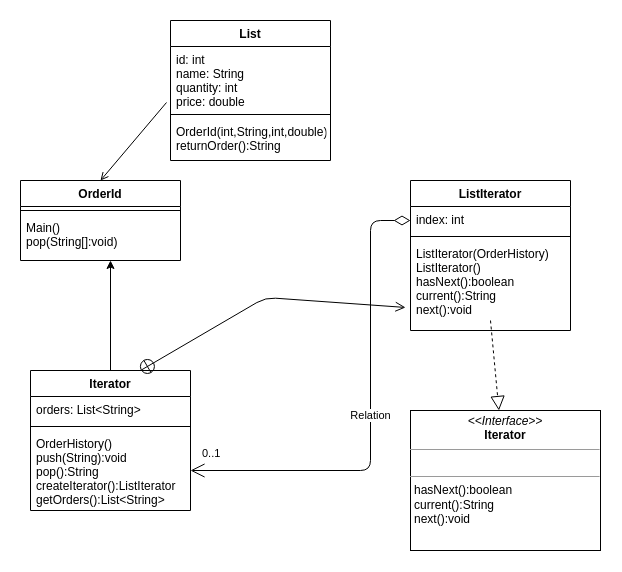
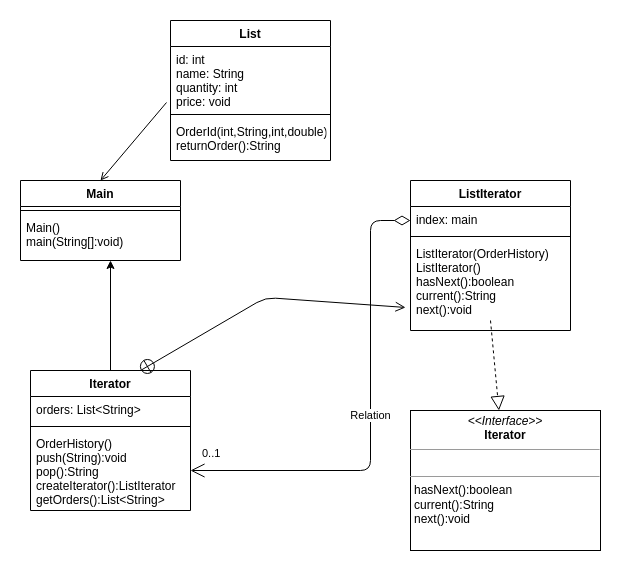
  <mxCell id="0" />
  <mxCell id="1" parent="0" />
  <mxCell id="2" value="&lt;p style=&quot;margin: 0px ; margin-top: 4px ; text-align: center&quot;&gt;&lt;i&gt;&amp;lt;&amp;lt;Interface&amp;gt;&amp;gt;&lt;/i&gt;&lt;br&gt;&lt;b&gt;Iterator&lt;/b&gt;&lt;/p&gt;&lt;hr size=&quot;1&quot;&gt;&lt;p style=&quot;margin: 0px ; margin-left: 4px&quot;&gt;&lt;br&gt;&lt;/p&gt;&lt;hr size=&quot;1&quot;&gt;&lt;p style=&quot;margin: 0px ; margin-left: 4px&quot;&gt;hasNext():boolean&lt;/p&gt;&lt;p style=&quot;margin: 0px ; margin-left: 4px&quot;&gt;current():String&lt;/p&gt;&lt;p style=&quot;margin: 0px ; margin-left: 4px&quot;&gt;next():void&lt;/p&gt;" style="verticalAlign=top;align=left;overflow=fill;fontSize=12;fontFamily=Helvetica;html=1;" vertex="1" parent="1"><mxGeometry x="410" y="410" width="190" height="140" as="geometry" /></mxCell>
- <mxCell id="3" value="OrderId" style="swimlane;fontStyle=1;align=center;verticalAlign=top;childLayout=stackLayout;horizontal=1;startSize=26;horizontalStack=0;resizeParent=1;resizeParentMax=0;resizeLast=0;collapsible=1;marginBottom=0;" vertex="1" parent="1"><mxGeometry x="20" y="180" width="160" height="80" as="geometry" /></mxCell>
+ <mxCell id="3" value="Main" style="swimlane;fontStyle=1;align=center;verticalAlign=top;childLayout=stackLayout;horizontal=1;startSize=26;horizontalStack=0;resizeParent=1;resizeParentMax=0;resizeLast=0;collapsible=1;marginBottom=0;" vertex="1" parent="1"><mxGeometry x="20" y="180" width="160" height="80" as="geometry" /></mxCell>
  <mxCell id="4" value="" style="line;strokeWidth=1;fillColor=none;align=left;verticalAlign=middle;spacingTop=-1;spacingLeft=3;spacingRight=3;rotatable=0;labelPosition=right;points=[];portConstraint=eastwest;" vertex="1" parent="3"><mxGeometry y="26" width="160" height="8" as="geometry" /></mxCell>
- <mxCell id="5" value="Main()&#10;pop(String[]:void)" style="text;strokeColor=none;fillColor=none;align=left;verticalAlign=top;spacingLeft=4;spacingRight=4;overflow=hidden;rotatable=0;points=[[0,0.5],[1,0.5]];portConstraint=eastwest;" vertex="1" parent="3"><mxGeometry y="34" width="160" height="46" as="geometry" /></mxCell>
+ <mxCell id="5" value="Main()&#10;main(String[]:void)" style="text;strokeColor=none;fillColor=none;align=left;verticalAlign=top;spacingLeft=4;spacingRight=4;overflow=hidden;rotatable=0;points=[[0,0.5],[1,0.5]];portConstraint=eastwest;" vertex="1" parent="3"><mxGeometry y="34" width="160" height="46" as="geometry" /></mxCell>
  <mxCell id="6" value="List" style="swimlane;fontStyle=1;align=center;verticalAlign=top;childLayout=stackLayout;horizontal=1;startSize=26;horizontalStack=0;resizeParent=1;resizeParentMax=0;resizeLast=0;collapsible=1;marginBottom=0;" vertex="1" parent="1"><mxGeometry x="170" y="20" width="160" height="140" as="geometry" /></mxCell>
- <mxCell id="7" value="id: int&#10;name: String&#10;quantity: int&#10;price: double" style="text;strokeColor=none;fillColor=none;align=left;verticalAlign=top;spacingLeft=4;spacingRight=4;overflow=hidden;rotatable=0;points=[[0,0.5],[1,0.5]];portConstraint=eastwest;" vertex="1" parent="6"><mxGeometry y="26" width="160" height="64" as="geometry" /></mxCell>
+ <mxCell id="7" value="id: int&#10;name: String&#10;quantity: int&#10;price: void" style="text;strokeColor=none;fillColor=none;align=left;verticalAlign=top;spacingLeft=4;spacingRight=4;overflow=hidden;rotatable=0;points=[[0,0.5],[1,0.5]];portConstraint=eastwest;" vertex="1" parent="6"><mxGeometry y="26" width="160" height="64" as="geometry" /></mxCell>
  <mxCell id="8" value="" style="line;strokeWidth=1;fillColor=none;align=left;verticalAlign=middle;spacingTop=-1;spacingLeft=3;spacingRight=3;rotatable=0;labelPosition=right;points=[];portConstraint=eastwest;" vertex="1" parent="6"><mxGeometry y="90" width="160" height="8" as="geometry" /></mxCell>
  <mxCell id="9" value="OrderId(int,String,int,double)&#10;returnOrder():String" style="text;strokeColor=none;fillColor=none;align=left;verticalAlign=top;spacingLeft=4;spacingRight=4;overflow=hidden;rotatable=0;points=[[0,0.5],[1,0.5]];portConstraint=eastwest;" vertex="1" parent="6"><mxGeometry y="98" width="160" height="42" as="geometry" /></mxCell>
  <mxCell id="10" value="Iterator" style="swimlane;fontStyle=1;align=center;verticalAlign=top;childLayout=stackLayout;horizontal=1;startSize=26;horizontalStack=0;resizeParent=1;resizeParentMax=0;resizeLast=0;collapsible=1;marginBottom=0;" vertex="1" parent="1"><mxGeometry x="30" y="370" width="160" height="140" as="geometry" /></mxCell>
  <mxCell id="11" value="" style="endArrow=open;startArrow=circlePlus;endFill=0;startFill=0;endSize=8;html=1;entryX=-0.031;entryY=0.744;entryDx=0;entryDy=0;entryPerimeter=0;" edge="1" parent="10" target="20"><mxGeometry width="160" relative="1" as="geometry"><mxPoint x="110" as="sourcePoint" /><mxPoint x="270" as="targetPoint" /><Array as="points"><mxPoint x="235" y="-73" /></Array></mxGeometry></mxCell>
  <mxCell id="12" value="orders: List&lt;String&gt;" style="text;strokeColor=none;fillColor=none;align=left;verticalAlign=top;spacingLeft=4;spacingRight=4;overflow=hidden;rotatable=0;points=[[0,0.5],[1,0.5]];portConstraint=eastwest;" vertex="1" parent="10"><mxGeometry y="26" width="160" height="26" as="geometry" /></mxCell>
  <mxCell id="13" value="" style="line;strokeWidth=1;fillColor=none;align=left;verticalAlign=middle;spacingTop=-1;spacingLeft=3;spacingRight=3;rotatable=0;labelPosition=right;points=[];portConstraint=eastwest;" vertex="1" parent="10"><mxGeometry y="52" width="160" height="8" as="geometry" /></mxCell>
  <mxCell id="14" value="OrderHistory()&#10;push(String):void&#10;pop():String&#10;createIterator():ListIterator&#10;getOrders():List&lt;String&gt;" style="text;strokeColor=none;fillColor=none;align=left;verticalAlign=top;spacingLeft=4;spacingRight=4;overflow=hidden;rotatable=0;points=[[0,0.5],[1,0.5]];portConstraint=eastwest;" vertex="1" parent="10"><mxGeometry y="60" width="160" height="80" as="geometry" /></mxCell>
  <mxCell id="15" value="ListIterator" style="swimlane;fontStyle=1;align=center;verticalAlign=top;childLayout=stackLayout;horizontal=1;startSize=26;horizontalStack=0;resizeParent=1;resizeParentMax=0;resizeLast=0;collapsible=1;marginBottom=0;" vertex="1" parent="1"><mxGeometry x="410" y="180" width="160" height="150" as="geometry" /></mxCell>
- <mxCell id="16" value="index: int" style="text;strokeColor=none;fillColor=none;align=left;verticalAlign=top;spacingLeft=4;spacingRight=4;overflow=hidden;rotatable=0;points=[[0,0.5],[1,0.5]];portConstraint=eastwest;" vertex="1" parent="15"><mxGeometry y="26" width="160" height="26" as="geometry" /></mxCell>
+ <mxCell id="16" value="index: main" style="text;strokeColor=none;fillColor=none;align=left;verticalAlign=top;spacingLeft=4;spacingRight=4;overflow=hidden;rotatable=0;points=[[0,0.5],[1,0.5]];portConstraint=eastwest;" vertex="1" parent="15"><mxGeometry y="26" width="160" height="26" as="geometry" /></mxCell>
  <mxCell id="17" value="Relation" style="endArrow=open;html=1;endSize=12;startArrow=diamondThin;startSize=14;startFill=0;edgeStyle=orthogonalEdgeStyle;" edge="1" parent="15" target="14"><mxGeometry relative="1" as="geometry"><mxPoint y="40" as="sourcePoint" /><mxPoint x="160" y="40" as="targetPoint" /><Array as="points"><mxPoint x="-40" y="40" /><mxPoint x="-40" y="290" /></Array></mxGeometry></mxCell>
  <mxCell id="18" value="0..1" style="edgeLabel;resizable=0;html=1;align=left;verticalAlign=top;" connectable="0" vertex="1" parent="17"><mxGeometry x="-1" relative="1" as="geometry"><mxPoint x="-210" y="220" as="offset" /></mxGeometry></mxCell>
  <mxCell id="19" value="" style="line;strokeWidth=1;fillColor=none;align=left;verticalAlign=middle;spacingTop=-1;spacingLeft=3;spacingRight=3;rotatable=0;labelPosition=right;points=[];portConstraint=eastwest;" vertex="1" parent="15"><mxGeometry y="52" width="160" height="8" as="geometry" /></mxCell>
  <mxCell id="20" value="ListIterator(OrderHistory)&#10;ListIterator()&#10;hasNext():boolean&#10;current():String&#10;next():void" style="text;strokeColor=none;fillColor=none;align=left;verticalAlign=top;spacingLeft=4;spacingRight=4;overflow=hidden;rotatable=0;points=[[0,0.5],[1,0.5]];portConstraint=eastwest;" vertex="1" parent="15"><mxGeometry y="60" width="160" height="90" as="geometry" /></mxCell>
  <mxCell id="21" value="" style="endArrow=block;dashed=1;endFill=0;endSize=12;html=1;" edge="1" parent="15" target="2"><mxGeometry width="160" relative="1" as="geometry"><mxPoint x="80" y="140" as="sourcePoint" /><mxPoint x="240" y="140" as="targetPoint" /></mxGeometry></mxCell>
  <mxCell id="22" value="" style="endArrow=open;html=1;entryX=0.5;entryY=0;entryDx=0;entryDy=0;exitX=-0.025;exitY=0.875;exitDx=0;exitDy=0;exitPerimeter=0;" edge="1" parent="1" source="7" target="3"><mxGeometry width="50" height="50" relative="1" as="geometry"><mxPoint x="120" as="sourcePoint" y="100" /><mxPoint x="170" y="50" as="targetPoint" /></mxGeometry></mxCell>
  <mxCell id="23" value="" style="endArrow=classic;html=1;exitX=0.5;exitY=0;exitDx=0;exitDy=0;" edge="1" parent="1" source="10"><mxGeometry width="50" height="50" relative="1" as="geometry"><mxPoint x="60" y="310" as="sourcePoint" /><mxPoint x="110" y="260" as="targetPoint" /></mxGeometry></mxCell>
